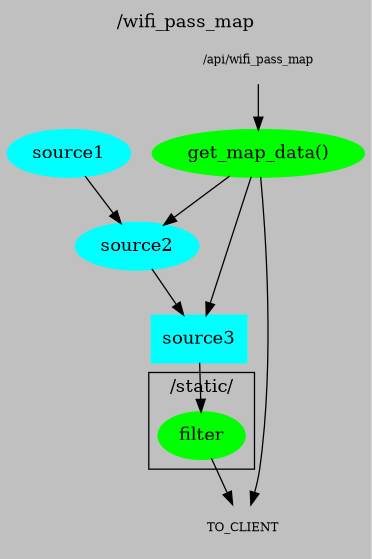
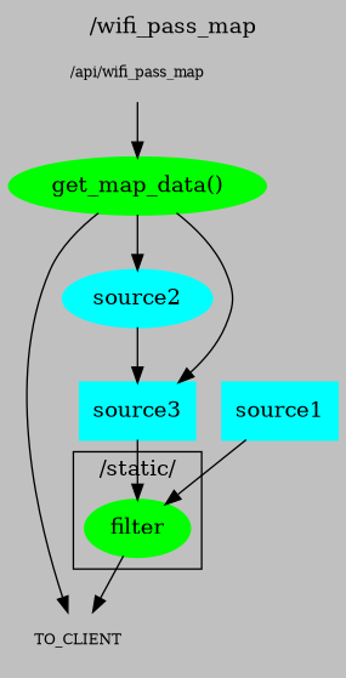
  digraph {
    bgcolor=gray
    label="/wifi_pass_map"
    labelloc=t
    node [color=cyan penwidth=2 shape=oval style=filled]
    filter [color=green]
    TO_CLIENT [fontsize=9 shape=none color="" penwidth="" style=""]
    n3 [fontsize=9 label="/api/wifi_pass_map" shape=none color="" penwidth="" style=""]
    n4 [color=green label="get_map_data()"]
    source2 [shape=ellipse]
    source3 [shape=box]
-   source1 [shape=ellipse]
+   source1 [shape=box]
    subgraph cluster_1 {
      label="/static/"
      filter
    }
    filter -> TO_CLIENT
    n3 -> n4
    n4 -> TO_CLIENT
    n4 -> source2
    n4 -> source3
    source2 -> source3
    source3 -> filter
-   source1 -> source2
+   source1 -> filter
  }
